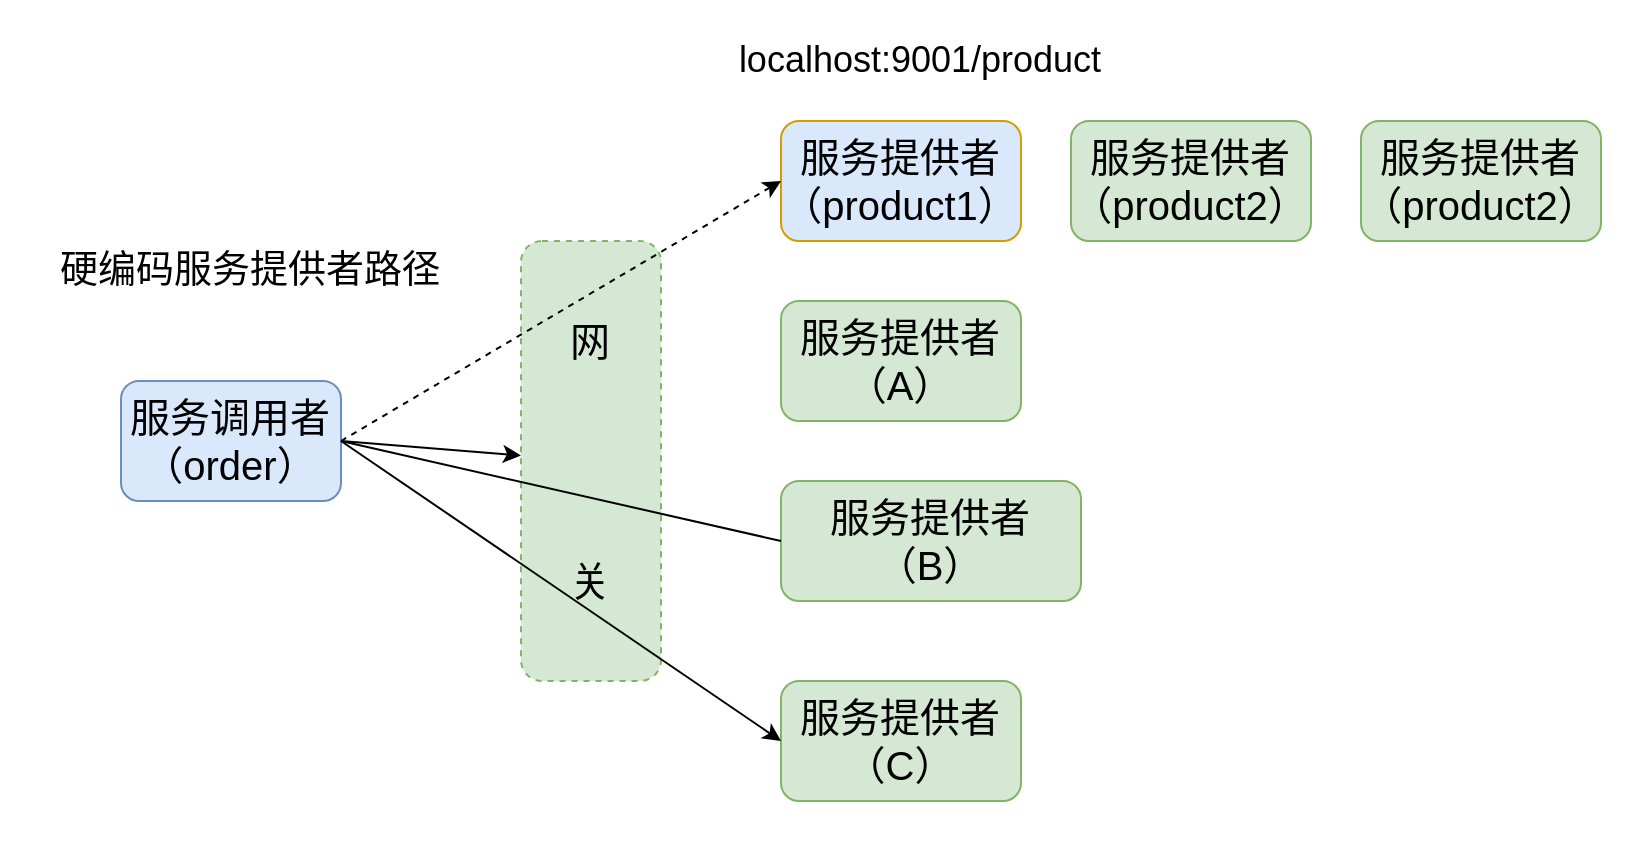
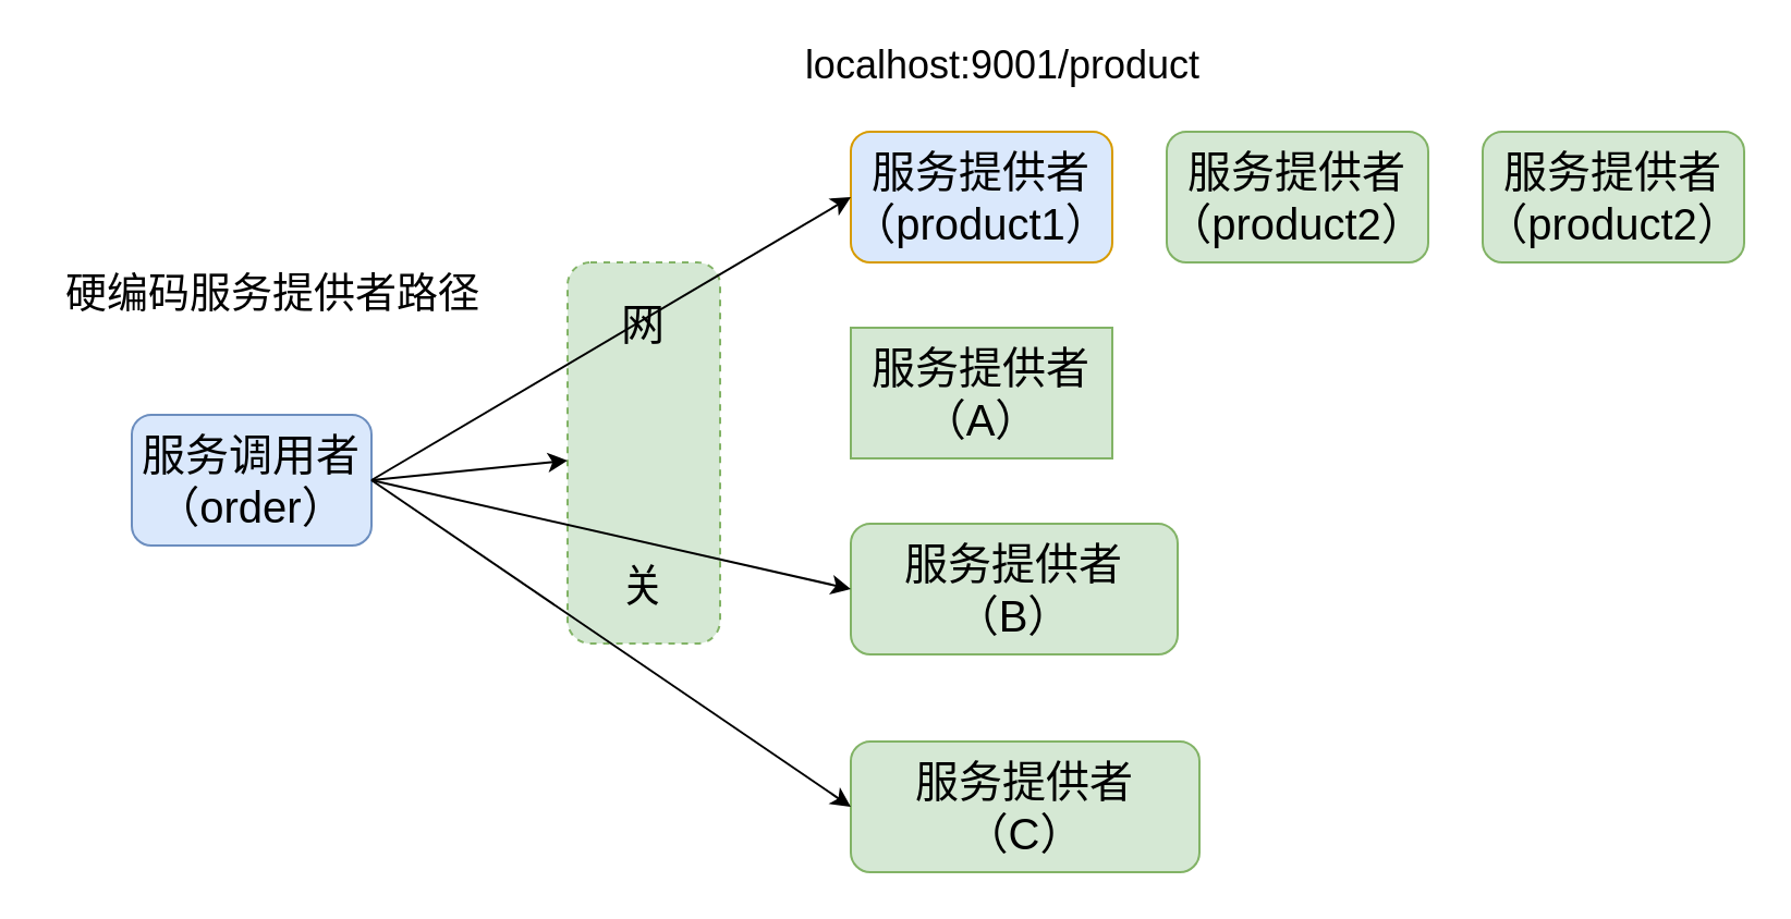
  <mxCell id="0" />
  <mxCell id="1" parent="0" />
- <mxCell id="2" value="网&lt;br&gt;&lt;br&gt;&lt;br&gt;&lt;br&gt;&lt;br&gt;关" style="rounded=1;whiteSpace=wrap;html=1;dashed=1;fontSize=20;fillColor=#d5e8d4;strokeColor=#82b366;" vertex="1" parent="1"><mxGeometry x="260" y="120" width="70" height="220" as="geometry" /></mxCell>
+ <mxCell id="2" value="网&lt;br&gt;&lt;br&gt;&lt;br&gt;&lt;br&gt;&lt;br&gt;关" style="rounded=1;whiteSpace=wrap;html=1;dashed=1;fontSize=20;fillColor=#d5e8d4;strokeColor=#82b366;" vertex="1" parent="1"><mxGeometry x="260" y="120" width="70" height="175" as="geometry" /></mxCell>
  <mxCell id="3" value="服务调用者&lt;br style=&quot;font-size: 20px;&quot;&gt;（order）" style="rounded=1;whiteSpace=wrap;html=1;fontSize=20;fillColor=#dae8fc;strokeColor=#6c8ebf;" vertex="1" parent="1"><mxGeometry x="60" y="190" width="110" height="60" as="geometry" /></mxCell>
  <mxCell id="4" value="服务提供者&lt;br style=&quot;font-size: 20px&quot;&gt;（product1）" style="rounded=1;whiteSpace=wrap;html=1;fontSize=20;fillColor=#dae8fc;strokeColor=#d79b00;" vertex="1" parent="1"><mxGeometry x="390" y="60" width="120" height="60" as="geometry" /></mxCell>
  <mxCell id="5" value="localhost:9001/product" style="text;html=1;strokeColor=none;fillColor=none;align=center;verticalAlign=middle;whiteSpace=wrap;rounded=0;fontSize=18;" vertex="1" parent="1"><mxGeometry x="360" y="20" width="200" height="20" as="geometry" /></mxCell>
- <mxCell id="6" value="" style="endArrow=classic;html=1;exitX=1;exitY=0.5;exitDx=0;exitDy=0;entryX=0;entryY=0.5;entryDx=0;entryDy=0;dashed=1;" edge="1" parent="1" source="3" target="4"><mxGeometry width="50" height="50" relative="1" as="geometry"><mxPoint x="400" y="250" as="sourcePoint" /><mxPoint x="450" y="200" as="targetPoint" /></mxGeometry></mxCell>
- <mxCell id="7" value="服务提供者&lt;br style=&quot;font-size: 20px;&quot;&gt;（A）" style="rounded=1;whiteSpace=wrap;html=1;fontSize=20;fillColor=#d5e8d4;strokeColor=#82b366;" vertex="1" parent="1"><mxGeometry x="390" y="150" width="120" height="60" as="geometry" /></mxCell>
+ <mxCell id="6" value="" style="endArrow=classic;html=1;exitX=1;exitY=0.5;exitDx=0;exitDy=0;entryX=0;entryY=0.5;entryDx=0;entryDy=0;" edge="1" parent="1" source="3" target="4"><mxGeometry width="50" height="50" relative="1" as="geometry"><mxPoint x="400" y="250" as="sourcePoint" /><mxPoint x="450" y="200" as="targetPoint" /></mxGeometry></mxCell>
+ <mxCell id="7" value="服务提供者&lt;br style=&quot;font-size: 20px;&quot;&gt;（A）" style="whiteSpace=wrap;html=1;fontSize=20;fillColor=#d5e8d4;strokeColor=#82b366;rounded=0;" vertex="1" parent="1"><mxGeometry x="390" y="150" width="120" height="60" as="geometry" /></mxCell>
  <mxCell id="8" value="服务提供者&lt;br style=&quot;font-size: 20px;&quot;&gt;（B）" style="rounded=1;whiteSpace=wrap;html=1;fontSize=20;fillColor=#d5e8d4;strokeColor=#82b366;" vertex="1" parent="1"><mxGeometry x="390" y="240" width="150" height="60" as="geometry" /></mxCell>
- <mxCell id="9" value="服务提供者&lt;br style=&quot;font-size: 20px;&quot;&gt;（C）" style="rounded=1;whiteSpace=wrap;html=1;fontSize=20;fillColor=#d5e8d4;strokeColor=#82b366;" vertex="1" parent="1"><mxGeometry x="390" y="340" width="120" height="60" as="geometry" /></mxCell>
+ <mxCell id="9" value="服务提供者&lt;br style=&quot;font-size: 20px;&quot;&gt;（C）" style="rounded=1;whiteSpace=wrap;html=1;fontSize=20;fillColor=#d5e8d4;strokeColor=#82b366;" vertex="1" parent="1"><mxGeometry x="390" y="340" width="160" height="60" as="geometry" /></mxCell>
  <mxCell id="10" value="硬编码服务提供者路径" style="text;html=1;strokeColor=none;fillColor=none;align=center;verticalAlign=middle;whiteSpace=wrap;rounded=0;fontSize=19;" vertex="1" parent="1"><mxGeometry x="20" y="120" width="210" height="30" as="geometry" /></mxCell>
  <mxCell id="11" value="" style="endArrow=classic;html=1;exitX=1;exitY=0.5;exitDx=0;exitDy=0;" edge="1" parent="1" source="3" target="2"><mxGeometry width="50" height="50" relative="1" as="geometry"><mxPoint x="400" y="250" as="sourcePoint" /><mxPoint x="450" y="200" as="targetPoint" /></mxGeometry></mxCell>
- <mxCell id="12" value="" style="endArrow=none;html=1;entryX=0;entryY=0.5;entryDx=0;entryDy=0;exitX=1;exitY=0.5;exitDx=0;exitDy=0;" edge="1" parent="1" source="3" target="8"><mxGeometry width="50" height="50" relative="1" as="geometry"><mxPoint x="250" y="220" as="sourcePoint" /><mxPoint x="450" y="200" as="targetPoint" /></mxGeometry></mxCell>
+ <mxCell id="12" value="" style="endArrow=classic;html=1;entryX=0;entryY=0.5;entryDx=0;entryDy=0;exitX=1;exitY=0.5;exitDx=0;exitDy=0;" edge="1" parent="1" source="3" target="8"><mxGeometry width="50" height="50" relative="1" as="geometry"><mxPoint x="250" y="220" as="sourcePoint" /><mxPoint x="450" y="200" as="targetPoint" /></mxGeometry></mxCell>
  <mxCell id="13" value="" style="endArrow=classic;html=1;entryX=0;entryY=0.5;entryDx=0;entryDy=0;" edge="1" parent="1" target="9"><mxGeometry width="50" height="50" relative="1" as="geometry"><mxPoint x="170" y="220" as="sourcePoint" /><mxPoint x="450" y="200" as="targetPoint" /></mxGeometry></mxCell>
  <mxCell id="14" value="服务提供者&lt;br style=&quot;font-size: 20px&quot;&gt;（product2）" style="rounded=1;whiteSpace=wrap;html=1;fontSize=20;fillColor=#d5e8d4;strokeColor=#82b366;" vertex="1" parent="1"><mxGeometry x="535" y="60" width="120" height="60" as="geometry" /></mxCell>
  <mxCell id="15" value="服务提供者&lt;br style=&quot;font-size: 20px&quot;&gt;（product2）" style="rounded=1;whiteSpace=wrap;html=1;fontSize=20;fillColor=#d5e8d4;strokeColor=#82b366;" vertex="1" parent="1"><mxGeometry x="680" y="60" width="120" height="60" as="geometry" /></mxCell>
